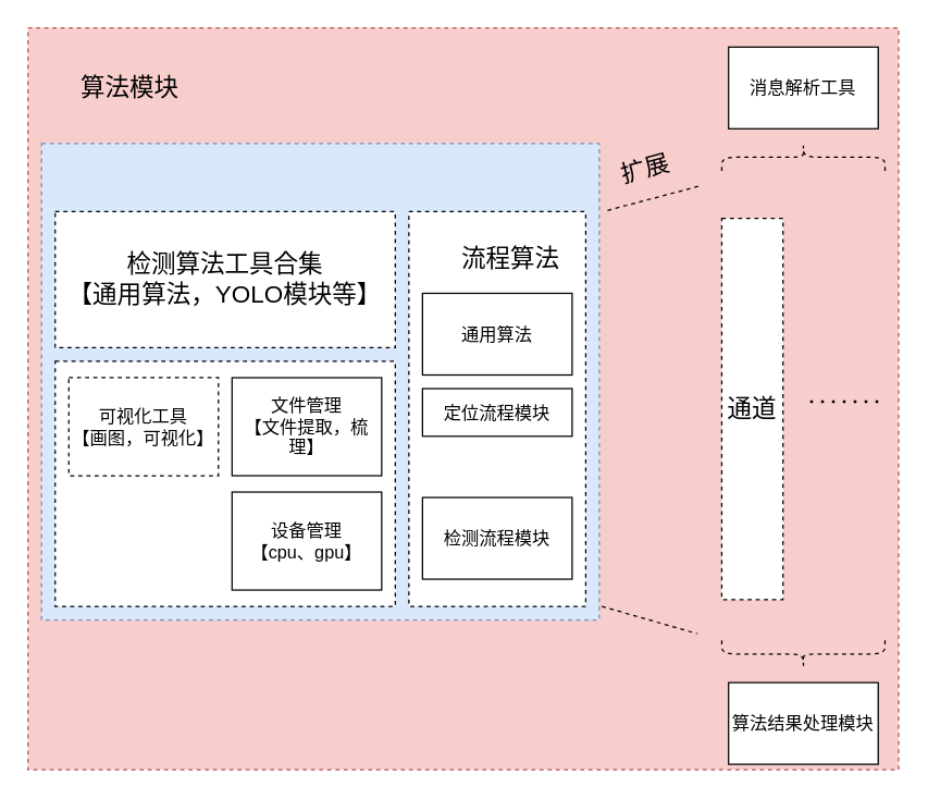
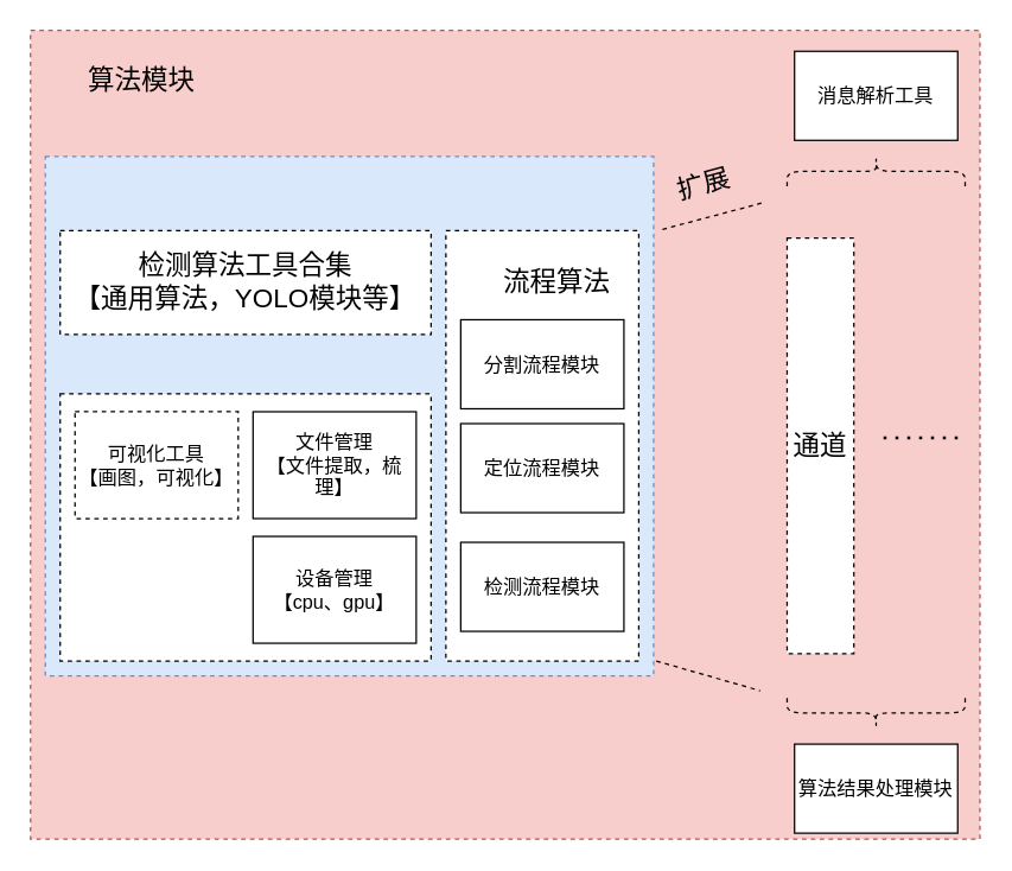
  <mxCell id="0" />
  <mxCell id="1" parent="0" />
  <mxCell id="2" value="" style="rounded=0;whiteSpace=wrap;html=1;dashed=1;fontSize=18;fillColor=#f8cecc;strokeColor=#b85450;" vertex="1" parent="1"><mxGeometry x="20" y="20" width="640" height="545" as="geometry" /></mxCell>
  <mxCell id="3" value="" style="rounded=0;whiteSpace=wrap;html=1;dashed=1;fontSize=18;fillColor=#dae8fc;strokeColor=#6c8ebf;" vertex="1" parent="1"><mxGeometry x="30" y="105" width="410" height="350" as="geometry" /></mxCell>
  <mxCell id="4" value="" style="group" vertex="1" connectable="0" parent="1"><mxGeometry x="40" y="265" width="250" height="180" as="geometry" /></mxCell>
  <mxCell id="5" value="" style="rounded=0;whiteSpace=wrap;html=1;fontSize=13;dashed=1;" vertex="1" parent="4"><mxGeometry width="250" height="180" as="geometry" /></mxCell>
  <mxCell id="6" value="可视化工具&lt;br&gt;【画图，可视化】" style="rounded=0;whiteSpace=wrap;html=1;fontSize=13;dashed=1;" vertex="1" parent="4"><mxGeometry x="10" y="12" width="110" height="72" as="geometry" /></mxCell>
  <mxCell id="7" value="文件管理&lt;br&gt;【文件提取，梳理】" style="rounded=0;whiteSpace=wrap;html=1;fontSize=13;" vertex="1" parent="4"><mxGeometry x="130" y="12" width="110" height="72" as="geometry" /></mxCell>
  <mxCell id="8" value="设备管理&lt;br&gt;【cpu、gpu】" style="rounded=0;whiteSpace=wrap;html=1;fontSize=13;" vertex="1" parent="4"><mxGeometry x="130" y="96" width="110" height="72" as="geometry" /></mxCell>
- <mxCell id="9" value="&lt;font style=&quot;font-size: 18px&quot;&gt;检测算法工具合集&lt;br&gt;【通用算法，YOLO模块等】&lt;br&gt;&lt;/font&gt;" style="rounded=0;whiteSpace=wrap;html=1;dashed=1;fontSize=13;" vertex="1" parent="1"><mxGeometry x="40" y="155" width="250" height="100" as="geometry" /></mxCell>
+ <mxCell id="9" value="&lt;font style=&quot;font-size: 18px&quot;&gt;检测算法工具合集&lt;br&gt;【通用算法，YOLO模块等】&lt;br&gt;&lt;/font&gt;" style="rounded=0;whiteSpace=wrap;html=1;dashed=1;fontSize=13;" vertex="1" parent="1"><mxGeometry x="40" y="155" width="250" height="70" as="geometry" /></mxCell>
  <mxCell id="10" value="消息解析工具" style="rounded=0;whiteSpace=wrap;html=1;fontSize=13;" vertex="1" parent="1"><mxGeometry x="535" y="34.09" width="110" height="60" as="geometry" /></mxCell>
  <mxCell id="11" value="算法结果处理模块" style="rounded=0;whiteSpace=wrap;html=1;fontSize=13;" vertex="1" parent="1"><mxGeometry x="535" y="501" width="110" height="60" as="geometry" /></mxCell>
  <mxCell id="12" value="" style="group" vertex="1" connectable="0" parent="1"><mxGeometry x="300" y="155" width="130" height="290" as="geometry" /></mxCell>
  <mxCell id="13" value="" style="rounded=0;whiteSpace=wrap;html=1;dashed=1;fontSize=18;" vertex="1" parent="12"><mxGeometry width="130" height="290" as="geometry" /></mxCell>
- <mxCell id="14" value="通用算法" style="rounded=0;whiteSpace=wrap;html=1;fontSize=13;" vertex="1" parent="12"><mxGeometry x="10" y="60" width="110" height="60" as="geometry" /></mxCell>
- <mxCell id="15" value="定位流程模块" style="rounded=0;whiteSpace=wrap;html=1;fontSize=13;" vertex="1" parent="12"><mxGeometry x="10" y="130" width="110" height="35" as="geometry" /></mxCell>
+ <mxCell id="14" value="分割流程模块" style="rounded=0;whiteSpace=wrap;html=1;fontSize=13;" vertex="1" parent="12"><mxGeometry x="10" y="60" width="110" height="60" as="geometry" /></mxCell>
+ <mxCell id="15" value="定位流程模块" style="rounded=0;whiteSpace=wrap;html=1;fontSize=13;" vertex="1" parent="12"><mxGeometry x="10" y="130" width="110" height="60" as="geometry" /></mxCell>
  <mxCell id="16" value="检测流程模块" style="rounded=0;whiteSpace=wrap;html=1;fontSize=13;" vertex="1" parent="12"><mxGeometry x="10" y="210" width="110" height="60" as="geometry" /></mxCell>
  <mxCell id="17" value="流程算法" style="text;html=1;strokeColor=none;fillColor=none;align=center;verticalAlign=middle;whiteSpace=wrap;rounded=0;dashed=1;fontSize=18;" vertex="1" parent="12"><mxGeometry x="35" y="20" width="80" height="30" as="geometry" /></mxCell>
  <mxCell id="18" value="" style="shape=curlyBracket;whiteSpace=wrap;html=1;rounded=1;dashed=1;fontSize=18;rotation=90;" vertex="1" parent="1"><mxGeometry x="580" y="55" width="20" height="120" as="geometry" /></mxCell>
  <mxCell id="19" value="" style="shape=curlyBracket;whiteSpace=wrap;html=1;rounded=1;dashed=1;fontSize=18;rotation=-90;" vertex="1" parent="1"><mxGeometry x="580" y="420" width="20" height="120" as="geometry" /></mxCell>
  <mxCell id="20" value="通道" style="rounded=0;whiteSpace=wrap;html=1;dashed=1;fontSize=18;" vertex="1" parent="1"><mxGeometry x="530" y="160" width="45" height="280" as="geometry" /></mxCell>
  <mxCell id="21" value="" style="endArrow=none;dashed=1;html=1;dashPattern=1 3;strokeWidth=2;rounded=0;fontSize=18;" edge="1" parent="1"><mxGeometry width="50" height="50" relative="1" as="geometry"><mxPoint x="595" y="294.5" as="sourcePoint" /><mxPoint x="645" y="294.5" as="targetPoint" /></mxGeometry></mxCell>
  <mxCell id="22" value="" style="endArrow=none;dashed=1;html=1;rounded=0;fontSize=18;" edge="1" parent="1"><mxGeometry width="50" height="50" relative="1" as="geometry"><mxPoint x="441.82" y="445" as="sourcePoint" /><mxPoint x="511.82" y="465" as="targetPoint" /></mxGeometry></mxCell>
  <mxCell id="23" value="" style="group;rotation=30;" vertex="1" connectable="0" parent="1"><mxGeometry x="440" y="94.09" width="71.82" height="71.82" as="geometry" /></mxCell>
  <mxCell id="24" value="" style="endArrow=none;dashed=1;html=1;rounded=0;fontSize=18;" edge="1" parent="23"><mxGeometry width="50" height="50" relative="1" as="geometry"><mxPoint x="6" y="60" as="sourcePoint" /><mxPoint x="74" y="42" as="targetPoint" /></mxGeometry></mxCell>
  <mxCell id="25" value="扩展" style="text;html=1;strokeColor=none;fillColor=none;align=center;verticalAlign=middle;whiteSpace=wrap;rounded=0;dashed=1;fontSize=18;rotation=-15;" vertex="1" parent="23"><mxGeometry x="4" y="15" width="60" height="30" as="geometry" /></mxCell>
- <mxCell id="26" value="算法模块" style="text;html=1;strokeColor=none;fillColor=none;align=center;verticalAlign=middle;whiteSpace=wrap;rounded=0;dashed=1;fontSize=18;" vertex="1" parent="1"><mxGeometry x="35" y="46.13" width="120" height="35.91" as="geometry" /></mxCell>
+ <mxCell id="26" value="算法模块" style="text;html=1;strokeColor=none;fillColor=none;align=center;verticalAlign=middle;whiteSpace=wrap;rounded=0;dashed=1;fontSize=18;" vertex="1" parent="1"><mxGeometry x="35" y="36.13" width="120" height="35.91" as="geometry" /></mxCell>
